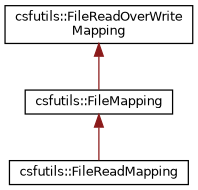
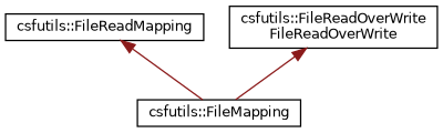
  digraph {
    rankdir=TB
    node [color=black fillcolor=white fontname=Helvetica fontsize=10 shape=record style=filled]
    edge [color=firebrick4 dir=back fontname=Helvetica fontsize=10 labelfontname=Helvetica labelfontsize=10 style=solid]
    n1 [height=0.2 label="csfutils::FileMapping" width=0.4]
    n2 [height=0.2 label="csfutils::FileReadMapping" width=0.4]
-   n3 [height=0.2 label="csfutils::FileReadOverWrite\lMapping" width=0.4]
-   n1 -> n2
+   n3 [height=0.2 label="csfutils::FileReadOverWrite\lFileReadOverWrite" width=0.4]
+   n2 -> n1
    n3 -> n1
  }
